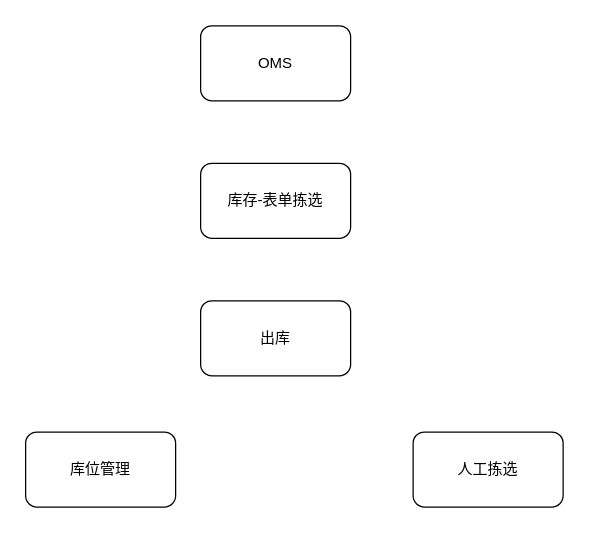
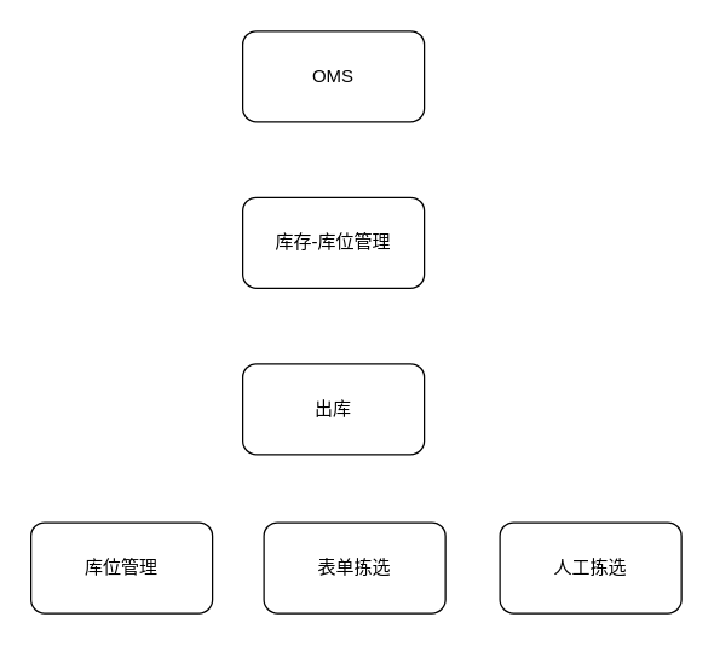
  <mxCell id="0" />
  <mxCell id="1" parent="0" />
  <mxCell id="2" value="OMS" style="rounded=1;whiteSpace=wrap;html=1;" parent="1" vertex="1"><mxGeometry x="160" y="20" width="120" height="60" as="geometry" /></mxCell>
- <mxCell id="3" value="库存-表单拣选" style="rounded=1;whiteSpace=wrap;html=1;" parent="1" vertex="1"><mxGeometry x="160" y="130" width="120" height="60" as="geometry" /></mxCell>
+ <mxCell id="3" value="库存-库位管理" style="rounded=1;whiteSpace=wrap;html=1;" parent="1" vertex="1"><mxGeometry x="160" y="130" width="120" height="60" as="geometry" /></mxCell>
  <mxCell id="4" value="出库" style="rounded=1;whiteSpace=wrap;html=1;" parent="1" vertex="1"><mxGeometry x="160" y="240" width="120" height="60" as="geometry" /></mxCell>
  <mxCell id="5" value="库位管理" style="rounded=1;whiteSpace=wrap;html=1;" parent="1" vertex="1"><mxGeometry x="20" y="345" width="120" height="60" as="geometry" /></mxCell>
+ <mxCell id="6" value="表单拣选" style="rounded=1;whiteSpace=wrap;html=1;" parent="1" vertex="1"><mxGeometry x="174" y="345" width="120" height="60" as="geometry" /></mxCell>
  <mxCell id="7" value="人工拣选" style="rounded=1;whiteSpace=wrap;html=1;" parent="1" vertex="1"><mxGeometry x="330" y="345" width="120" height="60" as="geometry" /></mxCell>
